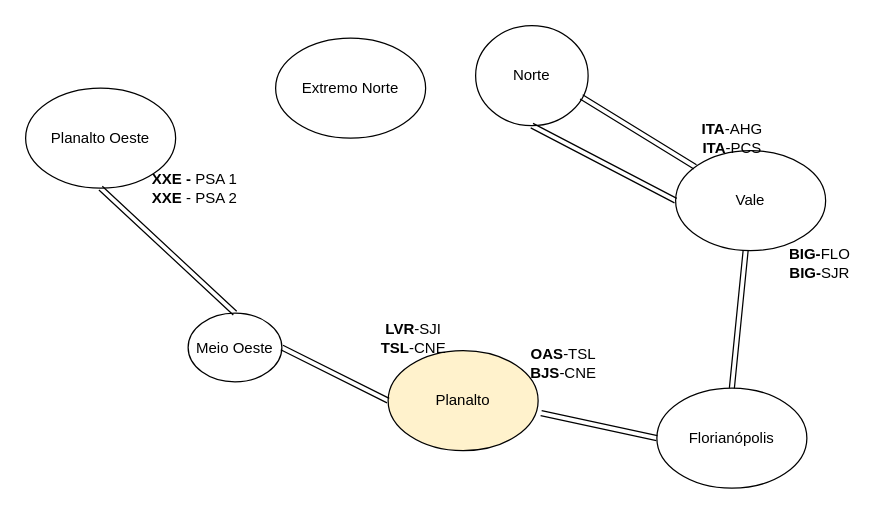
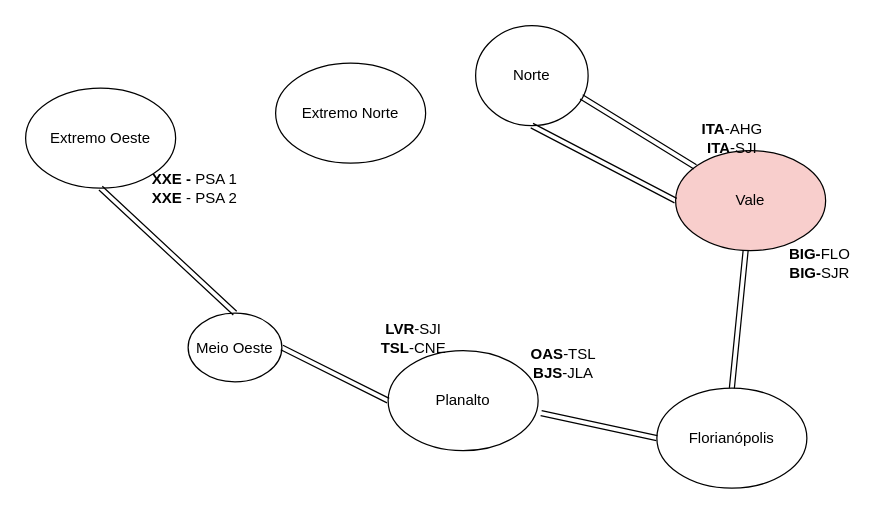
  <mxCell id="0" />
  <mxCell id="1" parent="0" />
  <mxCell id="2" value="Florianópolis" style="ellipse;whiteSpace=wrap;html=1;" vertex="1" parent="1"><mxGeometry x="525" y="310" width="120" height="80" as="geometry" /></mxCell>
- <mxCell id="3" value="Planalto" style="ellipse;whiteSpace=wrap;html=1;fillColor=#fff2cc;" vertex="1" parent="1"><mxGeometry x="310" y="280" width="120" height="80" as="geometry" /></mxCell>
+ <mxCell id="3" value="Planalto" style="ellipse;whiteSpace=wrap;html=1;" vertex="1" parent="1"><mxGeometry x="310" y="280" width="120" height="80" as="geometry" /></mxCell>
  <mxCell id="4" value="Meio Oeste" style="ellipse;whiteSpace=wrap;html=1;" vertex="1" parent="1"><mxGeometry x="150" y="250" width="75" height="55" as="geometry" /></mxCell>
- <mxCell id="5" value="Planalto Oeste" style="ellipse;whiteSpace=wrap;html=1;" vertex="1" parent="1"><mxGeometry x="20" y="70" width="120" height="80" as="geometry" /></mxCell>
- <mxCell id="6" value="Vale" style="ellipse;whiteSpace=wrap;html=1;" vertex="1" parent="1"><mxGeometry x="540" y="120" width="120" height="80" as="geometry" /></mxCell>
+ <mxCell id="5" value="Extremo Oeste" style="ellipse;whiteSpace=wrap;html=1;" vertex="1" parent="1"><mxGeometry x="20" y="70" width="120" height="80" as="geometry" /></mxCell>
+ <mxCell id="6" value="Vale" style="ellipse;whiteSpace=wrap;html=1;fillColor=#f8cecc;" vertex="1" parent="1"><mxGeometry x="540" y="120" width="120" height="80" as="geometry" /></mxCell>
  <mxCell id="7" value="Norte" style="ellipse;whiteSpace=wrap;html=1;" vertex="1" parent="1"><mxGeometry x="380" y="20" width="90" height="80" as="geometry" /></mxCell>
  <mxCell id="8" value="" style="shape=link;html=1;rounded=0;entryX=0;entryY=0.5;entryDx=0;entryDy=0;exitX=1.02;exitY=0.625;exitDx=0;exitDy=0;exitPerimeter=0;" edge="1" parent="1" source="3" target="2"><mxGeometry width="100" relative="1" as="geometry"><mxPoint x="450" y="319.5" as="sourcePoint" /><mxPoint x="550" y="319.5" as="targetPoint" /></mxGeometry></mxCell>
- <mxCell id="9" value="&lt;b&gt;OAS&lt;/b&gt;-TSL&lt;br&gt;&lt;b&gt;BJS&lt;/b&gt;-CNE" style="text;html=1;align=center;verticalAlign=middle;resizable=0;points=[];autosize=1;strokeColor=none;fillColor=none;" vertex="1" parent="1"><mxGeometry x="410" y="270" width="80" height="40" as="geometry" /></mxCell>
+ <mxCell id="9" value="&lt;b&gt;OAS&lt;/b&gt;-TSL&lt;br&gt;&lt;b&gt;BJS&lt;/b&gt;-JLA" style="text;html=1;align=center;verticalAlign=middle;resizable=0;points=[];autosize=1;strokeColor=none;fillColor=none;" vertex="1" parent="1"><mxGeometry x="410" y="270" width="80" height="40" as="geometry" /></mxCell>
  <mxCell id="10" value="" style="shape=link;html=1;rounded=0;entryX=0.5;entryY=0;entryDx=0;entryDy=0;" edge="1" parent="1" source="6" target="2"><mxGeometry width="100" relative="1" as="geometry"><mxPoint x="440" y="270" as="sourcePoint" /><mxPoint x="540" y="270" as="targetPoint" /></mxGeometry></mxCell>
  <mxCell id="11" value="&lt;b&gt;BIG-&lt;/b&gt;FLO&lt;br&gt;&lt;b&gt;BIG-&lt;/b&gt;SJR" style="text;html=1;align=center;verticalAlign=middle;resizable=0;points=[];autosize=1;strokeColor=none;fillColor=none;" vertex="1" parent="1"><mxGeometry x="620" y="190" width="70" height="40" as="geometry" /></mxCell>
  <mxCell id="12" value="" style="shape=link;html=1;rounded=0;exitX=0.94;exitY=0.713;exitDx=0;exitDy=0;exitPerimeter=0;" edge="1" parent="1" source="7" target="6"><mxGeometry width="100" relative="1" as="geometry"><mxPoint x="540" y="110" as="sourcePoint" /><mxPoint x="540" y="210" as="targetPoint" /></mxGeometry></mxCell>
  <mxCell id="13" value="" style="shape=link;html=1;rounded=0;entryX=0;entryY=0.5;entryDx=0;entryDy=0;exitX=1;exitY=0.5;exitDx=0;exitDy=0;" edge="1" parent="1" source="4" target="3"><mxGeometry width="100" relative="1" as="geometry"><mxPoint x="230" y="279.5" as="sourcePoint" /><mxPoint x="340" y="310" as="targetPoint" /></mxGeometry></mxCell>
  <mxCell id="14" value="" style="shape=link;html=1;rounded=0;entryX=0.5;entryY=0;entryDx=0;entryDy=0;exitX=0.5;exitY=1;exitDx=0;exitDy=0;" edge="1" parent="1" source="5" target="4"><mxGeometry width="100" relative="1" as="geometry"><mxPoint x="160" y="110" as="sourcePoint" /><mxPoint x="250" y="170" as="targetPoint" /></mxGeometry></mxCell>
  <mxCell id="15" value="&lt;b&gt;LVR&lt;/b&gt;-SJI&lt;br&gt;&lt;b&gt;TSL&lt;/b&gt;-CNE" style="text;html=1;align=center;verticalAlign=middle;resizable=0;points=[];autosize=1;strokeColor=none;fillColor=none;" vertex="1" parent="1"><mxGeometry x="290" y="250" width="80" height="40" as="geometry" /></mxCell>
  <mxCell id="16" value="&lt;b&gt;XXE - &lt;/b&gt;PSA 1&lt;br&gt;&lt;b&gt;XXE &lt;/b&gt;- PSA 2" style="text;html=1;align=center;verticalAlign=middle;resizable=0;points=[];autosize=1;strokeColor=none;fillColor=none;" vertex="1" parent="1"><mxGeometry x="110" y="130" width="90" height="40" as="geometry" /></mxCell>
  <mxCell id="17" value="" style="shape=link;html=1;rounded=0;exitX=0.5;exitY=1;exitDx=0;exitDy=0;entryX=0;entryY=0.5;entryDx=0;entryDy=0;" edge="1" parent="1" source="7" target="6"><mxGeometry width="100" relative="1" as="geometry"><mxPoint x="330" y="190" as="sourcePoint" /><mxPoint x="430" y="190" as="targetPoint" /></mxGeometry></mxCell>
- <mxCell id="18" value="&lt;b&gt;ITA&lt;/b&gt;-AHG&lt;br&gt;&lt;b&gt;ITA&lt;/b&gt;-PCS" style="text;html=1;align=center;verticalAlign=middle;resizable=0;points=[];autosize=1;strokeColor=none;fillColor=none;" vertex="1" parent="1"><mxGeometry x="550" y="90" width="70" height="40" as="geometry" /></mxCell>
- <mxCell id="19" value="Extremo Norte" style="ellipse;whiteSpace=wrap;html=1;" vertex="1" parent="1"><mxGeometry x="220" y="30" width="120" height="80" as="geometry" /></mxCell>
+ <mxCell id="18" value="&lt;b&gt;ITA&lt;/b&gt;-AHG&lt;br&gt;&lt;b&gt;ITA&lt;/b&gt;-SJI" style="text;html=1;align=center;verticalAlign=middle;resizable=0;points=[];autosize=1;strokeColor=none;fillColor=none;" vertex="1" parent="1"><mxGeometry x="550" y="90" width="70" height="40" as="geometry" /></mxCell>
+ <mxCell id="19" value="Extremo Norte" style="ellipse;whiteSpace=wrap;html=1;" vertex="1" parent="1"><mxGeometry x="220" y="50" width="120" height="80" as="geometry" /></mxCell>
